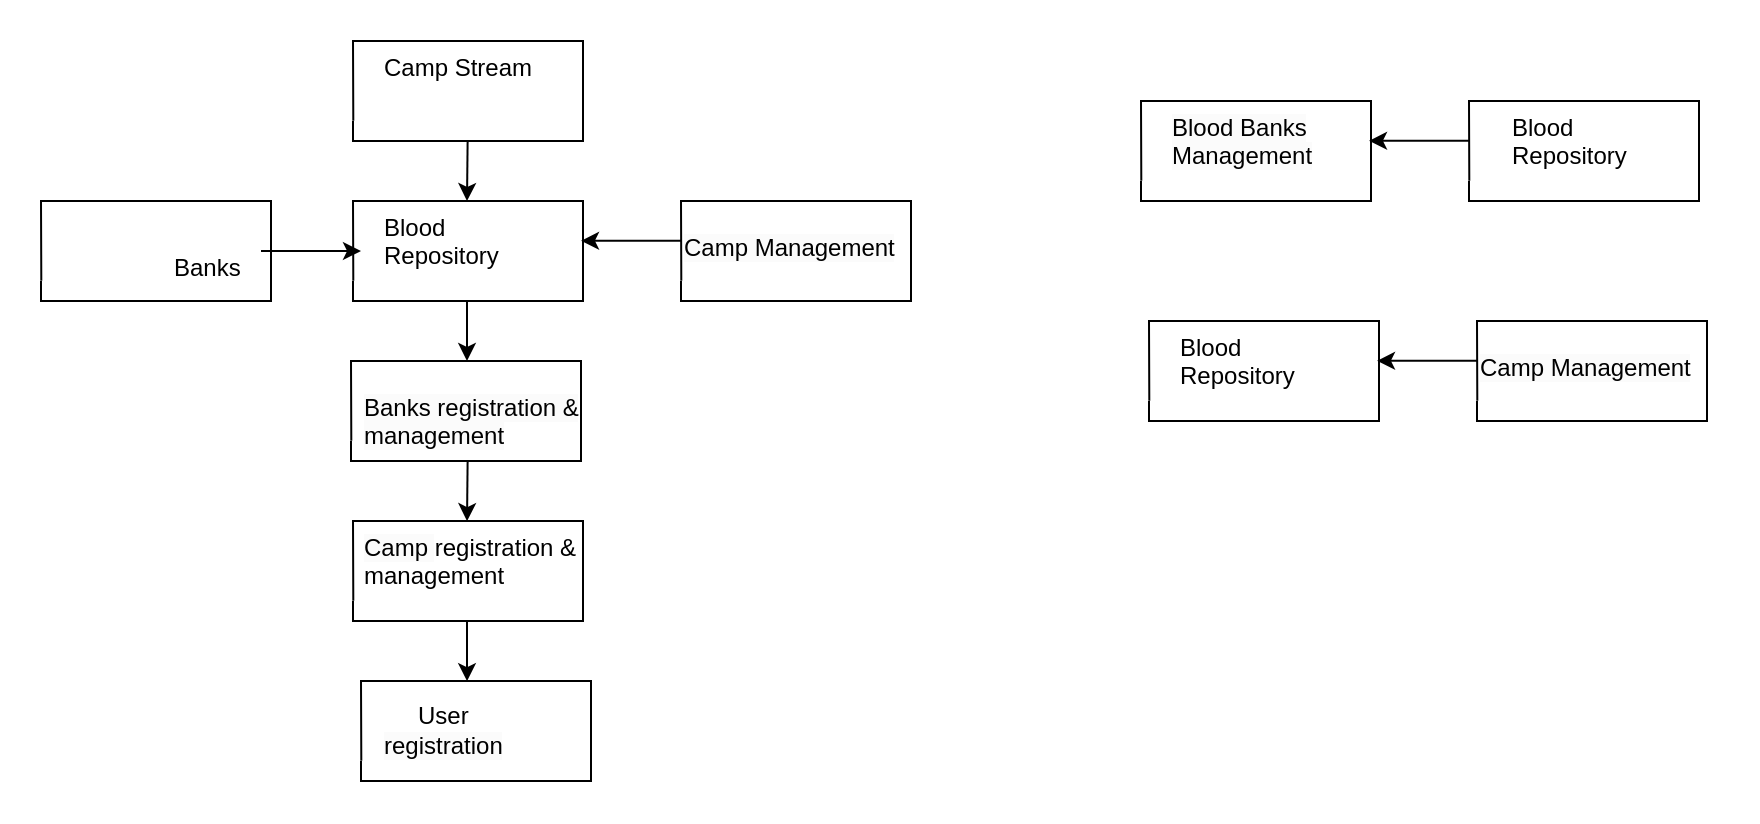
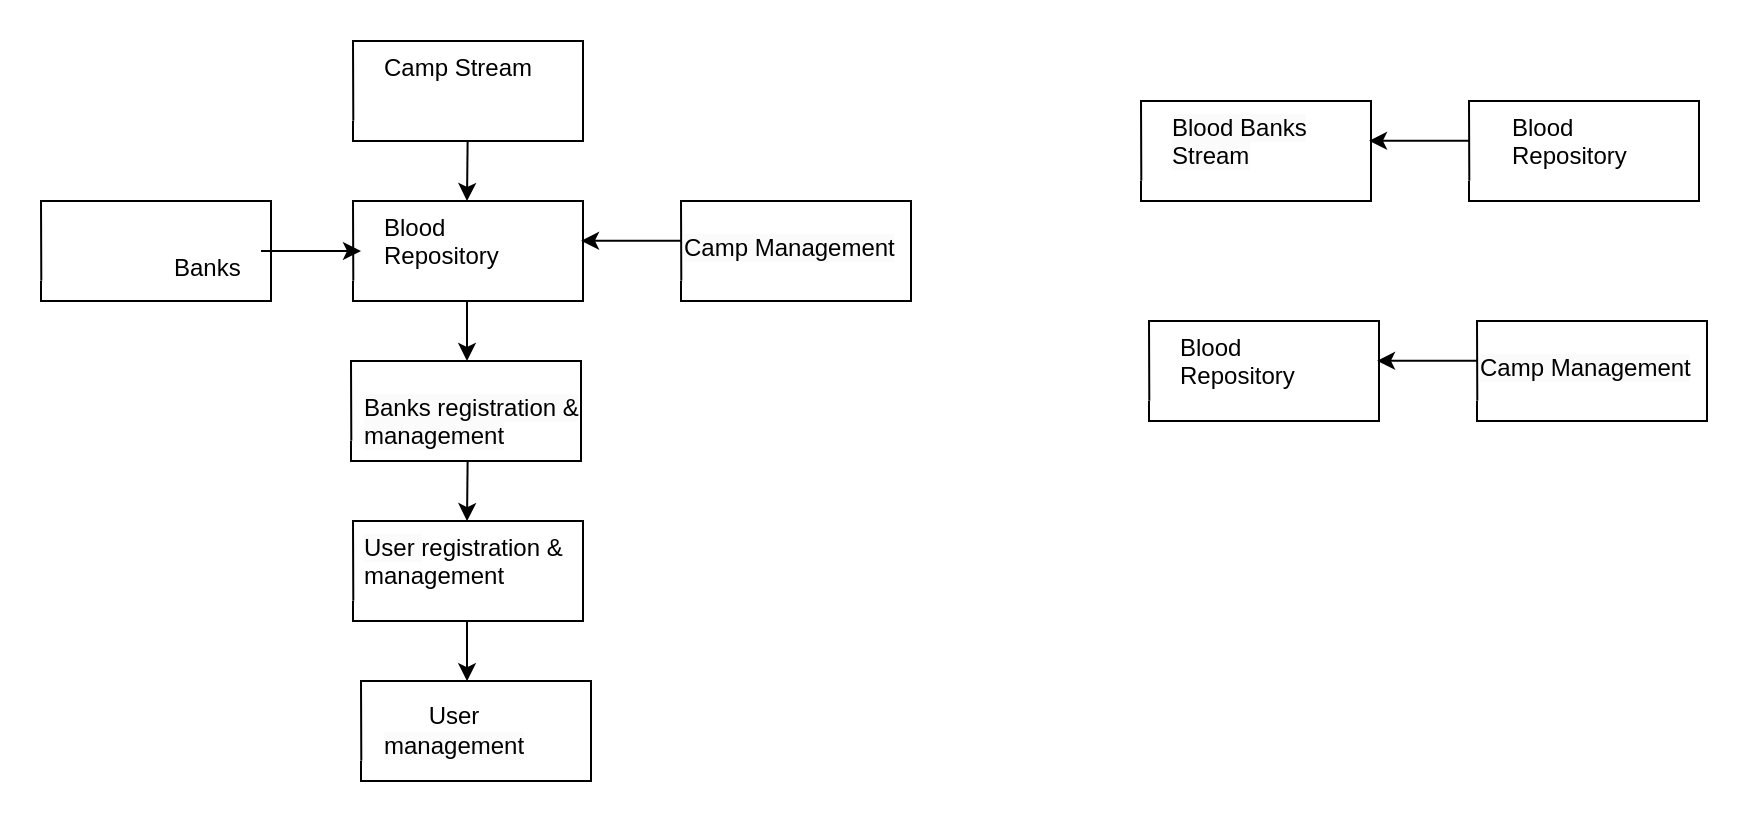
  <mxCell id="0" />
  <mxCell id="1" parent="0" />
  <mxCell id="2" value="" style="endArrow=none;html=1;rounded=0;exitX=0.065;exitY=0.17;exitDx=0;exitDy=0;exitPerimeter=0;" parent="1" edge="1"><mxGeometry width="50" height="50" relative="1" as="geometry"><mxPoint x="175.15" y="219.9" as="sourcePoint" /><mxPoint x="175" y="220" as="targetPoint" /><Array as="points"><mxPoint x="175" y="180" /><mxPoint x="290" y="180" /><mxPoint x="290" y="230" /><mxPoint x="175" y="230" /></Array></mxGeometry></mxCell>
  <mxCell id="3" value="" style="endArrow=none;html=1;rounded=0;exitX=0.065;exitY=0.17;exitDx=0;exitDy=0;exitPerimeter=0;" parent="1" edge="1"><mxGeometry width="50" height="50" relative="1" as="geometry"><mxPoint x="176.15" y="299.9" as="sourcePoint" /><mxPoint x="176" y="300" as="targetPoint" /><Array as="points"><mxPoint x="176" y="260" /><mxPoint x="291" y="260" /><mxPoint x="291" y="310" /><mxPoint x="176" y="310" /></Array></mxGeometry></mxCell>
  <mxCell id="4" value="" style="endArrow=none;html=1;rounded=0;exitX=0.065;exitY=0.17;exitDx=0;exitDy=0;exitPerimeter=0;" parent="1" edge="1"><mxGeometry width="50" height="50" relative="1" as="geometry"><mxPoint x="180.15" y="379.9" as="sourcePoint" /><mxPoint x="180" y="380" as="targetPoint" /><Array as="points"><mxPoint x="180" y="340" /><mxPoint x="295" y="340" /><mxPoint x="295" y="380" /><mxPoint x="295" y="390" /><mxPoint x="180" y="390" /></Array></mxGeometry></mxCell>
  <mxCell id="5" value="" style="endArrow=none;html=1;rounded=0;exitX=0.065;exitY=0.17;exitDx=0;exitDy=0;exitPerimeter=0;" parent="1" edge="1"><mxGeometry width="50" height="50" relative="1" as="geometry"><mxPoint x="176.15" y="139.9" as="sourcePoint" /><mxPoint x="176" y="140" as="targetPoint" /><Array as="points"><mxPoint x="176" y="100" /><mxPoint x="291" y="100" /><mxPoint x="291" y="150" /><mxPoint x="176" y="150" /></Array></mxGeometry></mxCell>
  <mxCell id="6" value="" style="endArrow=none;html=1;rounded=0;exitX=0.065;exitY=0.17;exitDx=0;exitDy=0;exitPerimeter=0;" parent="1" edge="1"><mxGeometry width="50" height="50" relative="1" as="geometry"><mxPoint x="176.15" y="59.9" as="sourcePoint" /><mxPoint x="176" y="60" as="targetPoint" /><Array as="points"><mxPoint x="176" y="20" /><mxPoint x="291" y="20" /><mxPoint x="291" y="70" /><mxPoint x="176" y="70" /></Array></mxGeometry></mxCell>
  <mxCell id="7" value="" style="endArrow=none;html=1;rounded=0;exitX=0.065;exitY=0.17;exitDx=0;exitDy=0;exitPerimeter=0;" parent="1" edge="1"><mxGeometry width="50" height="50" relative="1" as="geometry"><mxPoint x="20.15" y="139.9" as="sourcePoint" /><mxPoint x="20" y="140" as="targetPoint" /><Array as="points"><mxPoint x="20" y="100" /><mxPoint x="135" y="100" /><mxPoint x="135" y="150" /><mxPoint x="20" y="150" /></Array></mxGeometry></mxCell>
  <mxCell id="8" value="" style="endArrow=none;html=1;rounded=0;exitX=0.065;exitY=0.17;exitDx=0;exitDy=0;exitPerimeter=0;" parent="1" edge="1"><mxGeometry width="50" height="50" relative="1" as="geometry"><mxPoint x="340.15" y="139.9" as="sourcePoint" /><mxPoint x="340" y="140" as="targetPoint" /><Array as="points"><mxPoint x="340" y="100" /><mxPoint x="455" y="100" /><mxPoint x="455" y="150" /><mxPoint x="340" y="150" /></Array></mxGeometry></mxCell>
  <mxCell id="9" value="Camp Stream" style="text;whiteSpace=wrap;" parent="1" vertex="1"><mxGeometry x="190" y="20" width="170" height="40" as="geometry" /></mxCell>
  <mxCell id="10" value="Banks" style="text;whiteSpace=wrap;" parent="1" vertex="1"><mxGeometry x="85" y="120" width="70" height="40" as="geometry" /></mxCell>
  <mxCell id="11" value="Blood Repository" style="text;whiteSpace=wrap;" parent="1" vertex="1"><mxGeometry x="190" y="100" width="70" height="40" as="geometry" /></mxCell>
  <mxCell id="12" value="&lt;span style=&quot;color: rgb(0, 0, 0); font-family: Helvetica; font-size: 12px; font-style: normal; font-variant-ligatures: normal; font-variant-caps: normal; font-weight: 400; letter-spacing: normal; orphans: 2; text-align: left; text-indent: 0px; text-transform: none; widows: 2; word-spacing: 0px; -webkit-text-stroke-width: 0px; background-color: rgb(251, 251, 251); text-decoration-thickness: initial; text-decoration-style: initial; text-decoration-color: initial; float: none; display: inline !important;&quot;&gt;Camp Management&lt;/span&gt;" style="text;whiteSpace=wrap;html=1;" parent="1" vertex="1"><mxGeometry x="340" y="110" width="120" height="40" as="geometry" /></mxCell>
  <mxCell id="13" value="&lt;span style=&quot;color: rgb(0, 0, 0); font-family: Helvetica; font-size: 12px; font-style: normal; font-variant-ligatures: normal; font-variant-caps: normal; font-weight: 400; letter-spacing: normal; orphans: 2; text-align: left; text-indent: 0px; text-transform: none; widows: 2; word-spacing: 0px; -webkit-text-stroke-width: 0px; background-color: rgb(251, 251, 251); text-decoration-thickness: initial; text-decoration-style: initial; text-decoration-color: initial; float: none; display: inline !important;&quot;&gt;Banks registration &amp;amp;&lt;br&gt;management&lt;br&gt;&lt;/span&gt;" style="text;whiteSpace=wrap;html=1;" parent="1" vertex="1"><mxGeometry x="180" y="190" width="120" height="40" as="geometry" /></mxCell>
- <mxCell id="14" value="&lt;span style=&quot;color: rgb(0, 0, 0); font-family: Helvetica; font-size: 12px; font-style: normal; font-variant-ligatures: normal; font-variant-caps: normal; font-weight: 400; letter-spacing: normal; orphans: 2; text-align: left; text-indent: 0px; text-transform: none; widows: 2; word-spacing: 0px; -webkit-text-stroke-width: 0px; background-color: rgb(251, 251, 251); text-decoration-thickness: initial; text-decoration-style: initial; text-decoration-color: initial; float: none; display: inline !important;&quot;&gt;Camp&amp;nbsp;&lt;/span&gt;registration &amp;amp;&lt;br style=&quot;border-color: var(--border-color);&quot;&gt;management" style="text;whiteSpace=wrap;html=1;" parent="1" vertex="1"><mxGeometry x="180" y="260" width="120" height="40" as="geometry" /></mxCell>
- <mxCell id="15" value="&lt;span style=&quot;color: rgb(0, 0, 0); font-family: Helvetica; font-size: 12px; font-style: normal; font-variant-ligatures: normal; font-variant-caps: normal; font-weight: 400; letter-spacing: normal; orphans: 2; text-indent: 0px; text-transform: none; widows: 2; word-spacing: 0px; -webkit-text-stroke-width: 0px; background-color: rgb(251, 251, 251); text-decoration-thickness: initial; text-decoration-style: initial; text-decoration-color: initial; float: none; display: inline !important;&quot;&gt;&lt;br&gt;&lt;div style=&quot;text-align: center;&quot;&gt;User&lt;/div&gt;&lt;/span&gt;&lt;span style=&quot;color: rgb(0, 0, 0); font-family: Helvetica; font-size: 12px; font-style: normal; font-variant-ligatures: normal; font-variant-caps: normal; font-weight: 400; letter-spacing: normal; orphans: 2; text-align: left; text-indent: 0px; text-transform: none; widows: 2; word-spacing: 0px; -webkit-text-stroke-width: 0px; background-color: rgb(251, 251, 251); text-decoration-thickness: initial; text-decoration-style: initial; text-decoration-color: initial; float: none; display: inline !important;&quot;&gt;registration&lt;/span&gt;" style="text;whiteSpace=wrap;html=1;" parent="1" vertex="1"><mxGeometry x="190" y="330" width="100" height="50" as="geometry" /></mxCell>
+ <mxCell id="14" value="&lt;span style=&quot;color: rgb(0, 0, 0); font-family: Helvetica; font-size: 12px; font-style: normal; font-variant-ligatures: normal; font-variant-caps: normal; font-weight: 400; letter-spacing: normal; orphans: 2; text-align: left; text-indent: 0px; text-transform: none; widows: 2; word-spacing: 0px; -webkit-text-stroke-width: 0px; background-color: rgb(251, 251, 251); text-decoration-thickness: initial; text-decoration-style: initial; text-decoration-color: initial; float: none; display: inline !important;&quot;&gt;User&amp;nbsp;&lt;/span&gt;registration &amp;amp;&lt;br style=&quot;border-color: var(--border-color);&quot;&gt;management" style="text;whiteSpace=wrap;html=1;" parent="1" vertex="1"><mxGeometry x="180" y="260" width="120" height="40" as="geometry" /></mxCell>
+ <mxCell id="15" value="&lt;span style=&quot;color: rgb(0, 0, 0); font-family: Helvetica; font-size: 12px; font-style: normal; font-variant-ligatures: normal; font-variant-caps: normal; font-weight: 400; letter-spacing: normal; orphans: 2; text-indent: 0px; text-transform: none; widows: 2; word-spacing: 0px; -webkit-text-stroke-width: 0px; background-color: rgb(251, 251, 251); text-decoration-thickness: initial; text-decoration-style: initial; text-decoration-color: initial; float: none; display: inline !important;&quot;&gt;&lt;br&gt;&lt;div style=&quot;text-align: center;&quot;&gt;User&lt;/div&gt;&lt;/span&gt;&lt;span style=&quot;color: rgb(0, 0, 0); font-family: Helvetica; font-size: 12px; font-style: normal; font-variant-ligatures: normal; font-variant-caps: normal; font-weight: 400; letter-spacing: normal; orphans: 2; text-align: left; text-indent: 0px; text-transform: none; widows: 2; word-spacing: 0px; -webkit-text-stroke-width: 0px; background-color: rgb(251, 251, 251); text-decoration-thickness: initial; text-decoration-style: initial; text-decoration-color: initial; float: none; display: inline !important;&quot;&gt;management&lt;/span&gt;" style="text;whiteSpace=wrap;html=1;" parent="1" vertex="1"><mxGeometry x="190" y="330" width="100" height="50" as="geometry" /></mxCell>
  <mxCell id="16" value="" style="endArrow=classic;html=1;rounded=0;entryX=0.567;entryY=0.002;entryDx=0;entryDy=0;entryPerimeter=0;" parent="1" edge="1"><mxGeometry width="50" height="50" relative="1" as="geometry"><mxPoint x="233.31" y="69.92" as="sourcePoint" /><mxPoint x="233" y="100" as="targetPoint" /></mxGeometry></mxCell>
  <mxCell id="17" value="" style="endArrow=classic;html=1;rounded=0;entryX=0.567;entryY=0.002;entryDx=0;entryDy=0;entryPerimeter=0;" parent="1" edge="1"><mxGeometry width="50" height="50" relative="1" as="geometry"><mxPoint x="233" y="150" as="sourcePoint" /><mxPoint x="233" y="180" as="targetPoint" /></mxGeometry></mxCell>
  <mxCell id="18" value="" style="endArrow=classic;html=1;rounded=0;entryX=0.567;entryY=0.002;entryDx=0;entryDy=0;entryPerimeter=0;" parent="1" edge="1"><mxGeometry width="50" height="50" relative="1" as="geometry"><mxPoint x="233.31" y="230" as="sourcePoint" /><mxPoint x="233" y="260.08" as="targetPoint" /></mxGeometry></mxCell>
  <mxCell id="19" value="" style="endArrow=classic;html=1;rounded=0;entryX=0.567;entryY=0.002;entryDx=0;entryDy=0;entryPerimeter=0;" parent="1" edge="1"><mxGeometry width="50" height="50" relative="1" as="geometry"><mxPoint x="233" y="310.08" as="sourcePoint" /><mxPoint x="233" y="340.08" as="targetPoint" /></mxGeometry></mxCell>
  <mxCell id="20" value="" style="endArrow=classic;html=1;rounded=0;" edge="1" parent="1"><mxGeometry width="50" height="50" relative="1" as="geometry"><mxPoint x="130" y="124.96" as="sourcePoint" /><mxPoint x="180" y="125" as="targetPoint" /></mxGeometry></mxCell>
  <mxCell id="21" value="" style="endArrow=classic;html=1;rounded=0;exitX=0;exitY=0.5;exitDx=0;exitDy=0;" edge="1" parent="1"><mxGeometry width="50" height="50" relative="1" as="geometry"><mxPoint x="340" y="119.9" as="sourcePoint" /><mxPoint x="290" y="119.9" as="targetPoint" /></mxGeometry></mxCell>
  <mxCell id="22" value="" style="endArrow=none;html=1;rounded=0;exitX=0.065;exitY=0.17;exitDx=0;exitDy=0;exitPerimeter=0;" edge="1" parent="1"><mxGeometry width="50" height="50" relative="1" as="geometry"><mxPoint x="570.15" y="89.9" as="sourcePoint" /><mxPoint x="570" y="90" as="targetPoint" /><Array as="points"><mxPoint x="570" y="50" /><mxPoint x="685" y="50" /><mxPoint x="685" y="100" /><mxPoint x="570" y="100" /></Array></mxGeometry></mxCell>
  <mxCell id="23" value="" style="endArrow=none;html=1;rounded=0;exitX=0.065;exitY=0.17;exitDx=0;exitDy=0;exitPerimeter=0;" edge="1" parent="1"><mxGeometry width="50" height="50" relative="1" as="geometry"><mxPoint x="734.15" y="89.9" as="sourcePoint" /><mxPoint x="734" y="90" as="targetPoint" /><Array as="points"><mxPoint x="734" y="50" /><mxPoint x="849" y="50" /><mxPoint x="849" y="100" /><mxPoint x="734" y="100" /></Array></mxGeometry></mxCell>
  <mxCell id="24" value="Blood Repository" style="text;whiteSpace=wrap;" vertex="1" parent="1"><mxGeometry x="754" y="50" width="70" height="40" as="geometry" /></mxCell>
- <mxCell id="25" value="&lt;span style=&quot;color: rgb(0, 0, 0); font-family: Helvetica; font-size: 12px; font-style: normal; font-variant-ligatures: normal; font-variant-caps: normal; font-weight: 400; letter-spacing: normal; orphans: 2; text-align: left; text-indent: 0px; text-transform: none; widows: 2; word-spacing: 0px; -webkit-text-stroke-width: 0px; background-color: rgb(251, 251, 251); text-decoration-thickness: initial; text-decoration-style: initial; text-decoration-color: initial; float: none; display: inline !important;&quot;&gt;Blood Banks&lt;br&gt;Management&lt;/span&gt;" style="text;whiteSpace=wrap;html=1;" vertex="1" parent="1"><mxGeometry x="584" y="50" width="120" height="40" as="geometry" /></mxCell>
+ <mxCell id="25" value="&lt;span style=&quot;color: rgb(0, 0, 0); font-family: Helvetica; font-size: 12px; font-style: normal; font-variant-ligatures: normal; font-variant-caps: normal; font-weight: 400; letter-spacing: normal; orphans: 2; text-align: left; text-indent: 0px; text-transform: none; widows: 2; word-spacing: 0px; -webkit-text-stroke-width: 0px; background-color: rgb(251, 251, 251); text-decoration-thickness: initial; text-decoration-style: initial; text-decoration-color: initial; float: none; display: inline !important;&quot;&gt;Blood Banks&lt;br&gt;Stream&lt;/span&gt;" style="text;whiteSpace=wrap;html=1;" vertex="1" parent="1"><mxGeometry x="584" y="50" width="120" height="40" as="geometry" /></mxCell>
  <mxCell id="26" value="" style="endArrow=classic;html=1;rounded=0;exitX=0;exitY=0.5;exitDx=0;exitDy=0;" edge="1" parent="1"><mxGeometry width="50" height="50" relative="1" as="geometry"><mxPoint x="734" y="69.9" as="sourcePoint" /><mxPoint x="684" y="69.9" as="targetPoint" /></mxGeometry></mxCell>
  <mxCell id="27" value="" style="endArrow=none;html=1;rounded=0;exitX=0.065;exitY=0.17;exitDx=0;exitDy=0;exitPerimeter=0;" edge="1" parent="1"><mxGeometry width="50" height="50" relative="1" as="geometry"><mxPoint x="574.15" y="199.9" as="sourcePoint" /><mxPoint x="574" y="200" as="targetPoint" /><Array as="points"><mxPoint x="574" y="160" /><mxPoint x="689" y="160" /><mxPoint x="689" y="210" /><mxPoint x="574" y="210" /></Array></mxGeometry></mxCell>
  <mxCell id="28" value="" style="endArrow=none;html=1;rounded=0;exitX=0.065;exitY=0.17;exitDx=0;exitDy=0;exitPerimeter=0;" edge="1" parent="1"><mxGeometry width="50" height="50" relative="1" as="geometry"><mxPoint x="738.15" y="199.9" as="sourcePoint" /><mxPoint x="738" y="200" as="targetPoint" /><Array as="points"><mxPoint x="738" y="160" /><mxPoint x="853" y="160" /><mxPoint x="853" y="210" /><mxPoint x="738" y="210" /></Array></mxGeometry></mxCell>
  <mxCell id="29" value="Blood Repository" style="text;whiteSpace=wrap;" vertex="1" parent="1"><mxGeometry x="588" y="160" width="70" height="40" as="geometry" /></mxCell>
  <mxCell id="30" value="&lt;span style=&quot;color: rgb(0, 0, 0); font-family: Helvetica; font-size: 12px; font-style: normal; font-variant-ligatures: normal; font-variant-caps: normal; font-weight: 400; letter-spacing: normal; orphans: 2; text-align: left; text-indent: 0px; text-transform: none; widows: 2; word-spacing: 0px; -webkit-text-stroke-width: 0px; background-color: rgb(251, 251, 251); text-decoration-thickness: initial; text-decoration-style: initial; text-decoration-color: initial; float: none; display: inline !important;&quot;&gt;Camp Management&lt;/span&gt;" style="text;whiteSpace=wrap;html=1;" vertex="1" parent="1"><mxGeometry x="738" y="170" width="120" height="40" as="geometry" /></mxCell>
  <mxCell id="31" value="" style="endArrow=classic;html=1;rounded=0;exitX=0;exitY=0.5;exitDx=0;exitDy=0;" edge="1" parent="1"><mxGeometry width="50" height="50" relative="1" as="geometry"><mxPoint x="738" y="179.9" as="sourcePoint" /><mxPoint x="688" y="179.9" as="targetPoint" /></mxGeometry></mxCell>
